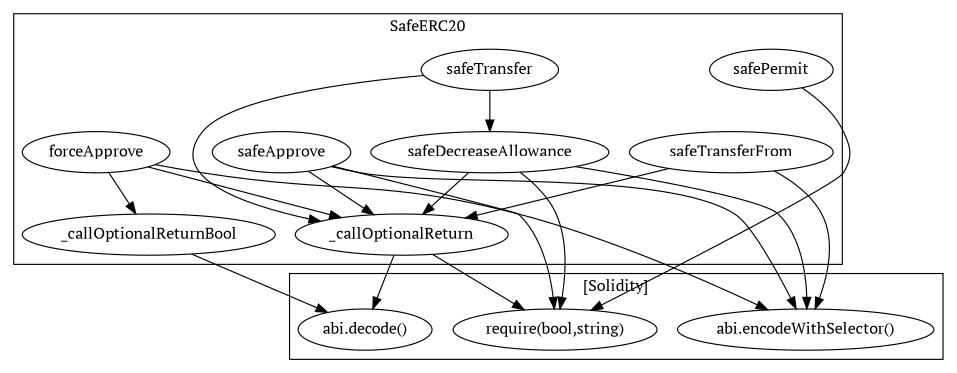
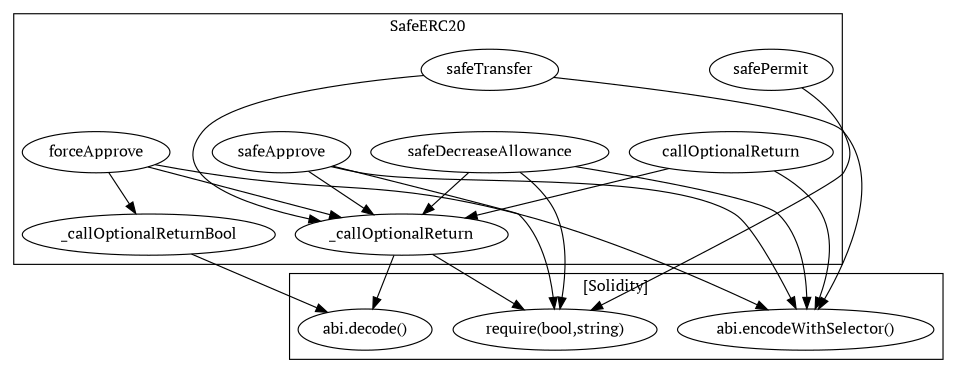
  strict digraph {
    fontname="PT Serif"
    node [fontname="PT Serif"]
    edge [fontname="PT Serif"]
    n1 [label=safeDecreaseAllowance]
    n2 [label=_callOptionalReturn]
    n3 [label=_callOptionalReturnBool]
-   n4 [label=safeTransferFrom]
+   n4 [label=callOptionalReturn]
    n5 [label=forceApprove]
    n6 [label=safeApprove]
    n7 [label=safePermit]
    n8 [label=safeTransfer]
    "abi.encodeWithSelector()"
    "require(bool,string)"
    "abi.decode()"
    subgraph cluster_1 {
      label=SafeERC20
      n1
      n2
      n3
      n4
      n5
      n6
      n7
      n8
    }
    subgraph cluster_2 {
      label="[Solidity]"
      "abi.encodeWithSelector()"
      "require(bool,string)"
      "abi.decode()"
    }
    n1 -> n2
    n1 -> "abi.encodeWithSelector()"
    n1 -> "require(bool,string)"
    n2 -> "require(bool,string)"
    n2 -> "abi.decode()"
    n3 -> "abi.decode()"
    n4 -> n2
    n4 -> "abi.encodeWithSelector()"
    n5 -> n2
    n5 -> n3
    n5 -> "abi.encodeWithSelector()"
    n6 -> n2
    n6 -> "abi.encodeWithSelector()"
    n6 -> "require(bool,string)"
    n7 -> "require(bool,string)"
    n8 -> n2
-   n8 -> n1
+   n8 -> "abi.encodeWithSelector()"
  }
